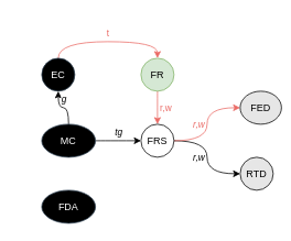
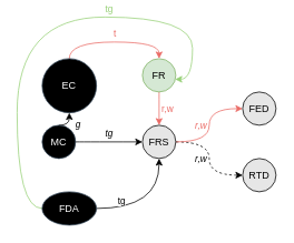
  <mxCell id="0" />
  <mxCell id="1" parent="0" />
  <mxCell id="2" value="t" style="edgeStyle=orthogonalEdgeStyle;orthogonalLoop=1;jettySize=auto;html=1;exitX=0.5;exitY=0;exitDx=0;exitDy=0;entryX=0.5;entryY=0;entryDx=0;entryDy=0;curved=1;strokeColor=#EA6B66;fontColor=#EA6B66;" parent="1" source="3" target="17" edge="1"><mxGeometry y="10" relative="1" as="geometry"><mxPoint as="offset" /></mxGeometry></mxCell>
- <mxCell id="3" value="EC" style="ellipse;whiteSpace=wrap;html=1;aspect=fixed;fillColor=#000000;strokeColor=#314354;fontColor=#ffffff;" parent="1" vertex="1"><mxGeometry x="50" y="70" width="40" height="40" as="geometry" /></mxCell>
+ <mxCell id="3" value="EC" style="ellipse;whiteSpace=wrap;html=1;aspect=fixed;fillColor=#000000;strokeColor=#314354;fontColor=#ffffff;" parent="1" vertex="1"><mxGeometry x="50" y="70" width="65" height="65" as="geometry" /></mxCell>
  <mxCell id="4" value="&lt;i&gt;tg&lt;/i&gt;" style="edgeStyle=orthogonalEdgeStyle;orthogonalLoop=1;jettySize=auto;html=1;exitX=1;exitY=0.5;exitDx=0;exitDy=0;entryX=0;entryY=0.5;entryDx=0;entryDy=0;curved=1;" parent="1" source="6" target="13" edge="1"><mxGeometry y="10" relative="1" as="geometry"><mxPoint as="offset" /></mxGeometry></mxCell>
  <mxCell id="5" value="&lt;i&gt;g&lt;/i&gt;" style="edgeStyle=orthogonalEdgeStyle;curved=1;orthogonalLoop=1;jettySize=auto;html=1;exitX=0.5;exitY=0;exitDx=0;exitDy=0;entryX=0.5;entryY=1;entryDx=0;entryDy=0;" parent="1" source="6" target="3" edge="1"><mxGeometry y="-10" relative="1" as="geometry"><mxPoint as="offset" /></mxGeometry></mxCell>
- <mxCell id="6" value="MC" style="ellipse;whiteSpace=wrap;html=1;aspect=fixed;fillColor=#000000;strokeColor=#314354;fontColor=#ffffff;" parent="1" vertex="1"><mxGeometry x="50" y="150" width="65" height="40" as="geometry" /></mxCell>
+ <mxCell id="6" value="MC" style="ellipse;whiteSpace=wrap;html=1;aspect=fixed;fillColor=#000000;strokeColor=#314354;fontColor=#ffffff;" parent="1" vertex="1"><mxGeometry x="50" y="150" width="40" height="40" as="geometry" /></mxCell>
+ <mxCell id="7" style="edgeStyle=orthogonalEdgeStyle;orthogonalLoop=1;jettySize=auto;html=1;exitX=1;exitY=0.5;exitDx=0;exitDy=0;entryX=0.5;entryY=1;entryDx=0;entryDy=0;curved=1;" parent="1" source="10" target="13" edge="1"><mxGeometry relative="1" as="geometry" /></mxCell>
+ <mxCell id="8" value="tg" style="edgeLabel;html=1;align=center;verticalAlign=middle;resizable=0;points=[];" parent="7" vertex="1" connectable="0"><mxGeometry x="-0.084" y="13" relative="1" as="geometry"><mxPoint x="-33" y="3" as="offset" /></mxGeometry></mxCell>
+ <mxCell id="9" value="tg" style="edgeStyle=orthogonalEdgeStyle;curved=1;orthogonalLoop=1;jettySize=auto;html=1;exitX=0;exitY=0.5;exitDx=0;exitDy=0;fontColor=#97D077;strokeColor=#97D077;entryX=0.979;entryY=0.62;entryDx=0;entryDy=0;entryPerimeter=0;" parent="1" source="10" target="17" edge="1"><mxGeometry x="0.308" y="10" relative="1" as="geometry"><mxPoint x="30" y="30" as="targetPoint" /><Array as="points"><mxPoint x="20" y="250" /><mxPoint x="20" y="20" /><mxPoint x="230" y="20" /><mxPoint x="230" y="95" /></Array><mxPoint as="offset" /></mxGeometry></mxCell>
  <mxCell id="10" value="FDA" style="ellipse;whiteSpace=wrap;html=1;aspect=fixed;fillColor=#000000;strokeColor=#314354;fontColor=#ffffff;" parent="1" vertex="1"><mxGeometry x="50" y="230" width="65" height="40" as="geometry" /></mxCell>
- <mxCell id="11" value="&lt;i&gt;r,w&lt;/i&gt;" style="edgeStyle=orthogonalEdgeStyle;curved=1;orthogonalLoop=1;jettySize=auto;html=1;exitX=1;exitY=0.5;exitDx=0;exitDy=0;entryX=0;entryY=0.5;entryDx=0;entryDy=0;" parent="1" source="13" target="15" edge="1"><mxGeometry x="0.001" y="-10" relative="1" as="geometry"><mxPoint as="offset" /></mxGeometry></mxCell>
+ <mxCell id="11" value="&lt;i&gt;r,w&lt;/i&gt;" style="edgeStyle=orthogonalEdgeStyle;curved=1;orthogonalLoop=1;jettySize=auto;html=1;exitX=1;exitY=0.5;exitDx=0;exitDy=0;entryX=0;entryY=0.5;entryDx=0;entryDy=0;dashed=1;" parent="1" source="13" target="15" edge="1"><mxGeometry x="0.001" y="-10" relative="1" as="geometry"><mxPoint as="offset" /></mxGeometry></mxCell>
  <mxCell id="12" value="&lt;i&gt;r,w&lt;/i&gt;" style="edgeStyle=orthogonalEdgeStyle;curved=1;orthogonalLoop=1;jettySize=auto;html=1;exitX=1;exitY=0.5;exitDx=0;exitDy=0;entryX=0;entryY=0.5;entryDx=0;entryDy=0;strokeColor=#EA6B66;fontColor=#EA6B66;" parent="1" source="13" target="14" edge="1"><mxGeometry x="0.001" y="10" relative="1" as="geometry"><mxPoint as="offset" /></mxGeometry></mxCell>
- <mxCell id="13" value="FRS" style="ellipse;whiteSpace=wrap;html=1;aspect=fixed;fillColor=#ffffff;" parent="1" vertex="1"><mxGeometry x="170" y="150" width="40" height="40" as="geometry" /></mxCell>
- <mxCell id="14" value="FED" style="ellipse;whiteSpace=wrap;html=1;aspect=fixed;fillColor=#E6E6E6;" parent="1" vertex="1"><mxGeometry x="290" y="110" width="50" height="40" as="geometry" /></mxCell>
+ <mxCell id="13" value="FRS" style="ellipse;whiteSpace=wrap;html=1;aspect=fixed;fillColor=#E6E6E6;" parent="1" vertex="1"><mxGeometry x="170" y="150" width="40" height="40" as="geometry" /></mxCell>
+ <mxCell id="14" value="FED" style="ellipse;whiteSpace=wrap;html=1;aspect=fixed;fillColor=#E6E6E6;" parent="1" vertex="1"><mxGeometry x="290" y="110" width="40" height="40" as="geometry" /></mxCell>
  <mxCell id="15" value="RTD" style="ellipse;whiteSpace=wrap;html=1;aspect=fixed;fillColor=#E6E6E6;" parent="1" vertex="1"><mxGeometry x="290" y="190" width="40" height="40" as="geometry" /></mxCell>
  <mxCell id="16" value="r,w" style="edgeStyle=orthogonalEdgeStyle;curved=1;orthogonalLoop=1;jettySize=auto;html=1;exitX=0.5;exitY=1;exitDx=0;exitDy=0;entryX=0.5;entryY=0;entryDx=0;entryDy=0;fontColor=#EA6B66;strokeColor=#EA6B66;" parent="1" source="17" target="13" edge="1"><mxGeometry y="10" relative="1" as="geometry"><mxPoint as="offset" /></mxGeometry></mxCell>
  <mxCell id="17" value="FR" style="ellipse;whiteSpace=wrap;html=1;aspect=fixed;fillColor=#d5e8d4;strokeColor=#82b366;" parent="1" vertex="1"><mxGeometry x="170" y="70" width="40" height="40" as="geometry" /></mxCell>
